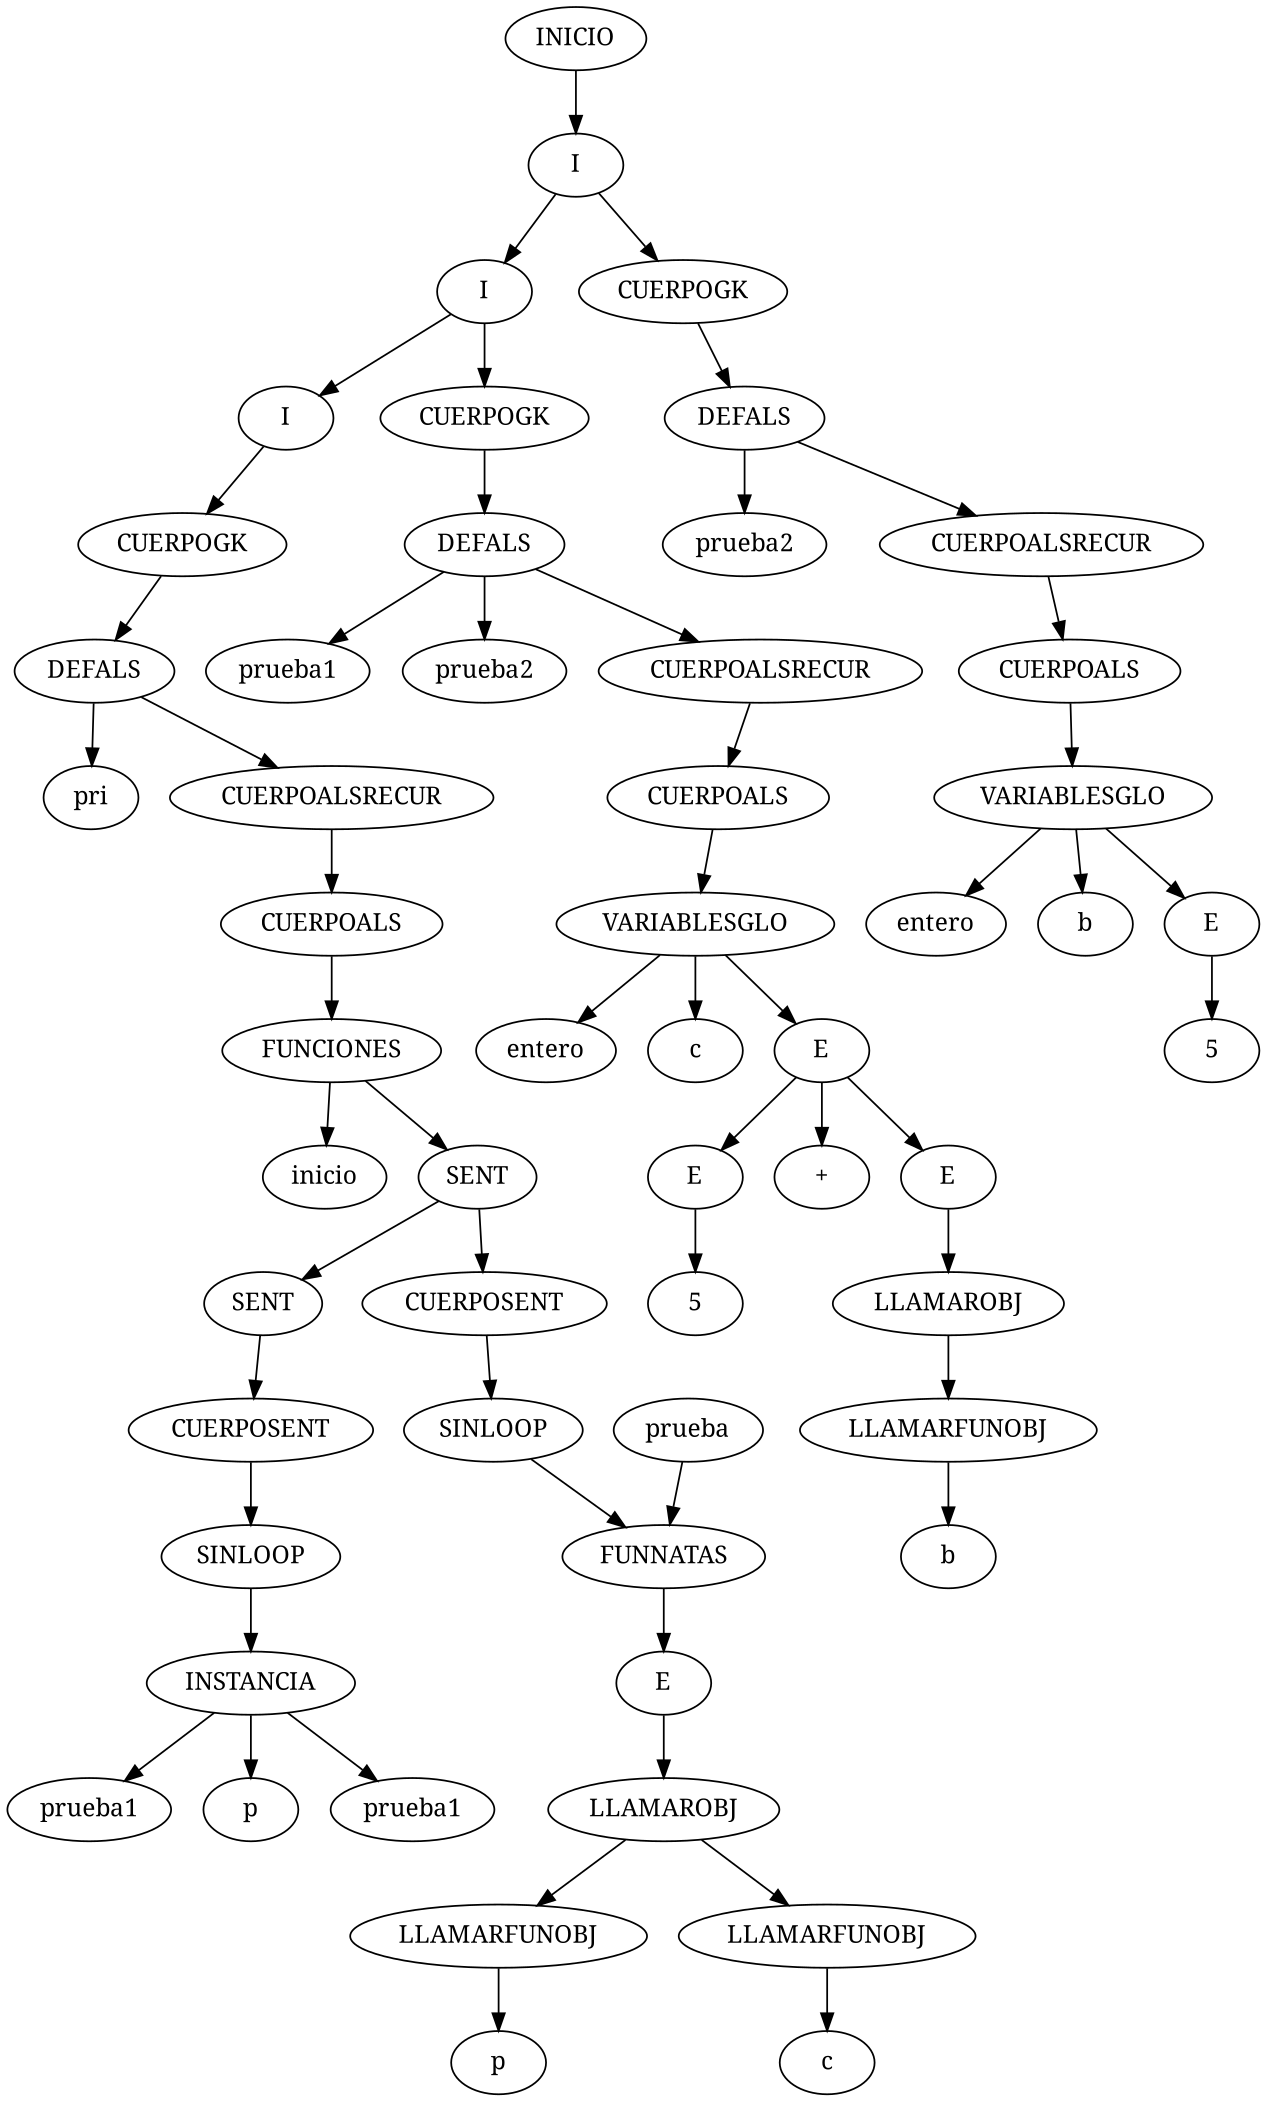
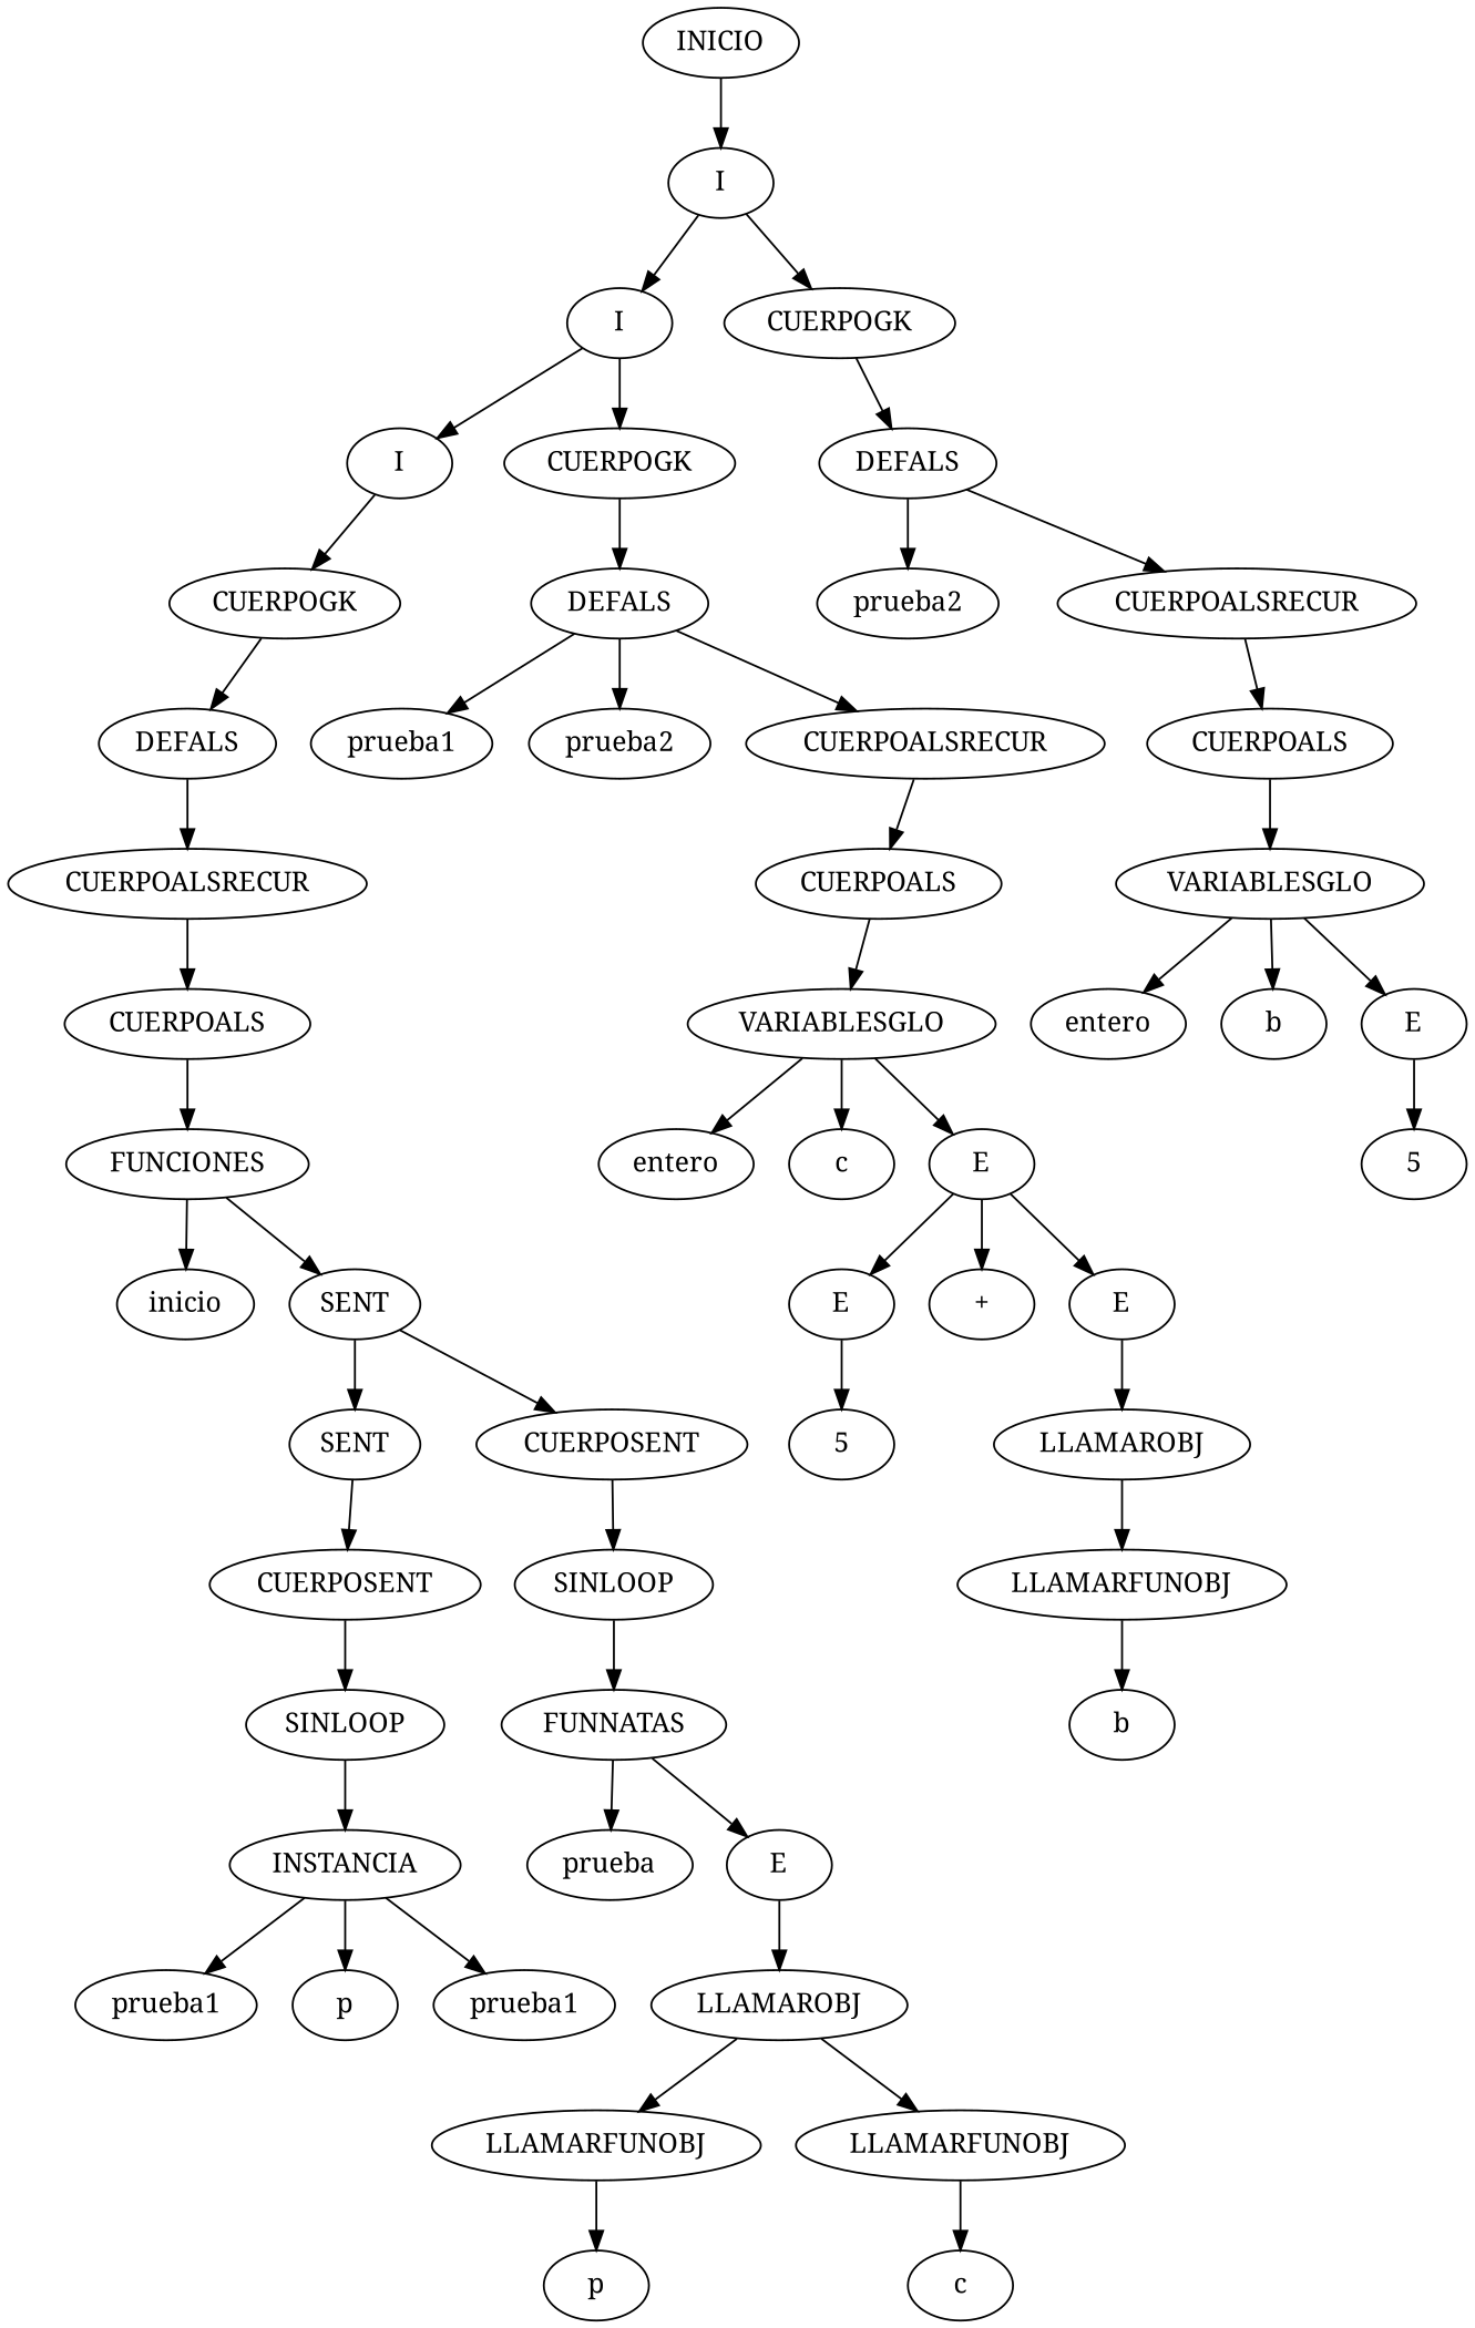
  digraph {
    fontname="Noto Serif"
    node [fontname="Noto Serif"]
    edge [fontname="Noto Serif"]
    n1 [label=INICIO]
    n2 [label=I]
    n3 [label=I]
    n4 [label=CUERPOGK]
    n5 [label=I]
    n6 [label=CUERPOGK]
    n7 [label=DEFALS]
    n8 [label=CUERPOGK]
    n9 [label=DEFALS]
    n10 [label=DEFALS]
-   n11 [label=pri]
    n12 [label=CUERPOALSRECUR]
    n13 [label=CUERPOALS]
    n14 [label=FUNCIONES]
    n15 [label=inicio]
    n16 [label=SENT]
    n17 [label=SENT]
    n18 [label=CUERPOSENT]
    n19 [label=CUERPOSENT]
    n20 [label=SINLOOP]
    n21 [label=SINLOOP]
    n22 [label=INSTANCIA]
    n23 [label=prueba1]
    n24 [label=p]
    n25 [label=prueba1]
    n26 [label=FUNNATAS]
    n27 [label=prueba]
    n28 [label=E]
    n29 [label=LLAMAROBJ]
    n30 [label=LLAMARFUNOBJ]
    n31 [label=LLAMARFUNOBJ]
    n32 [label=p]
    n33 [label=c]
    n34 [label=prueba1]
    n35 [label=prueba2]
    n36 [label=CUERPOALSRECUR]
    n37 [label=CUERPOALS]
    n38 [label=VARIABLESGLO]
    n39 [label=entero]
    n40 [label=c]
    n41 [label=E]
    n42 [label=E]
    n43 [label="+"]
    n44 [label=E]
    n45 [label=5]
    n46 [label=LLAMAROBJ]
    n47 [label=LLAMARFUNOBJ]
    n48 [label=b]
    n49 [label=prueba2]
    n50 [label=CUERPOALSRECUR]
    n51 [label=CUERPOALS]
    n52 [label=VARIABLESGLO]
    n53 [label=entero]
    n54 [label=b]
    n55 [label=E]
    n56 [label=5]
    n1 -> n2
    n2 -> n3
    n2 -> n4
    n3 -> n5
    n3 -> n6
    n4 -> n7
    n5 -> n8
    n6 -> n9
    n7 -> n49
    n7 -> n50
    n8 -> n10
    n9 -> n34
    n9 -> n35
    n9 -> n36
-   n10 -> n11
    n10 -> n12
    n12 -> n13
    n13 -> n14
    n14 -> n15
    n14 -> n16
    n16 -> n17
    n16 -> n18
    n17 -> n19
    n18 -> n20
    n19 -> n21
    n20 -> n26
    n21 -> n22
    n22 -> n23
    n22 -> n24
    n22 -> n25
-   n27 -> n26
+   n26 -> n27
    n26 -> n28
    n28 -> n29
    n29 -> n30
    n29 -> n31
    n30 -> n32
    n31 -> n33
    n36 -> n37
    n37 -> n38
    n38 -> n39
    n38 -> n40
    n38 -> n41
    n41 -> n42
    n41 -> n43
    n41 -> n44
    n42 -> n45
    n44 -> n46
    n46 -> n47
    n47 -> n48
    n50 -> n51
    n51 -> n52
    n52 -> n53
    n52 -> n54
    n52 -> n55
    n55 -> n56
  }
